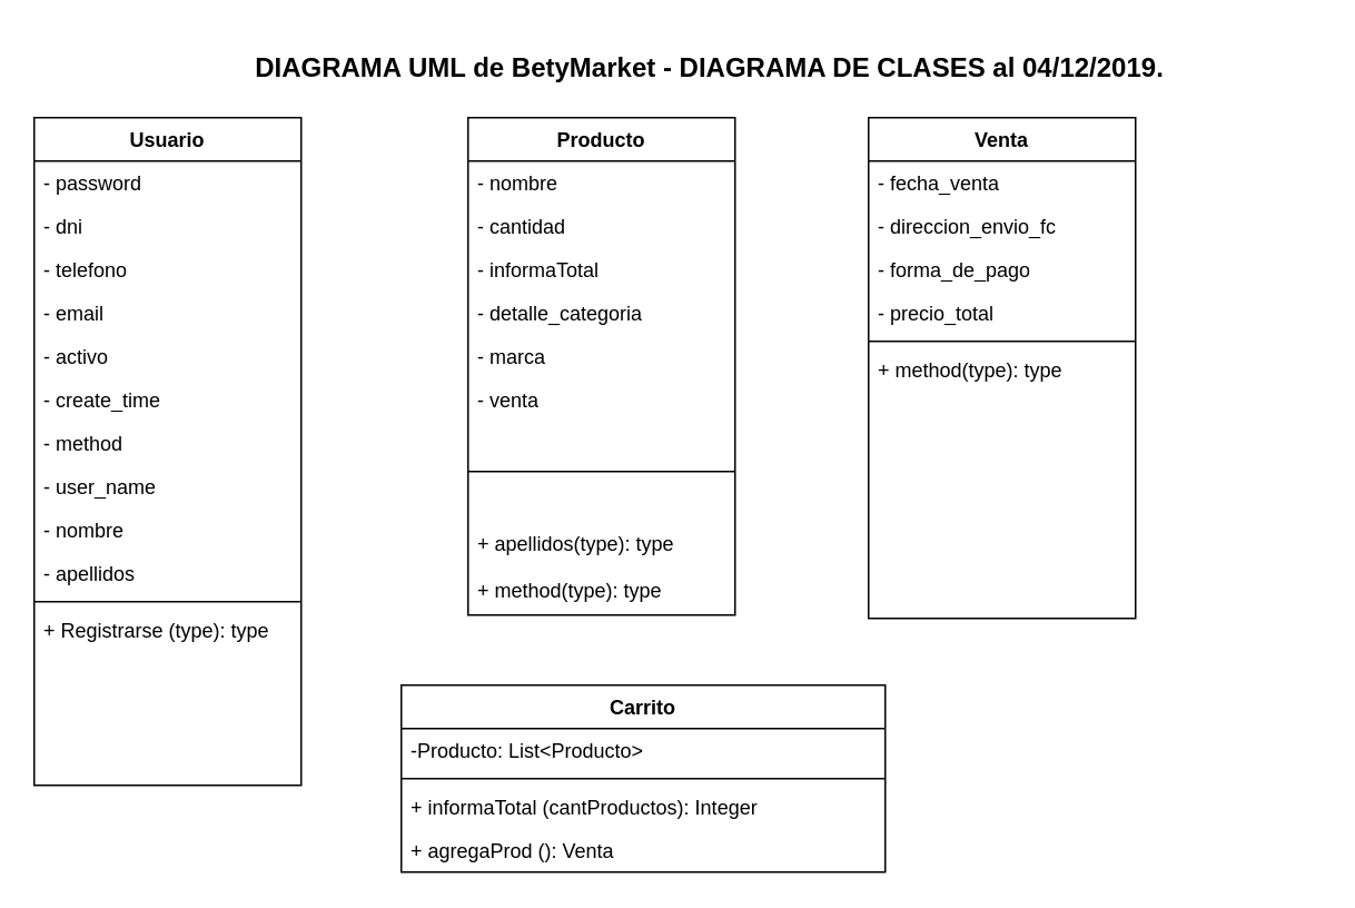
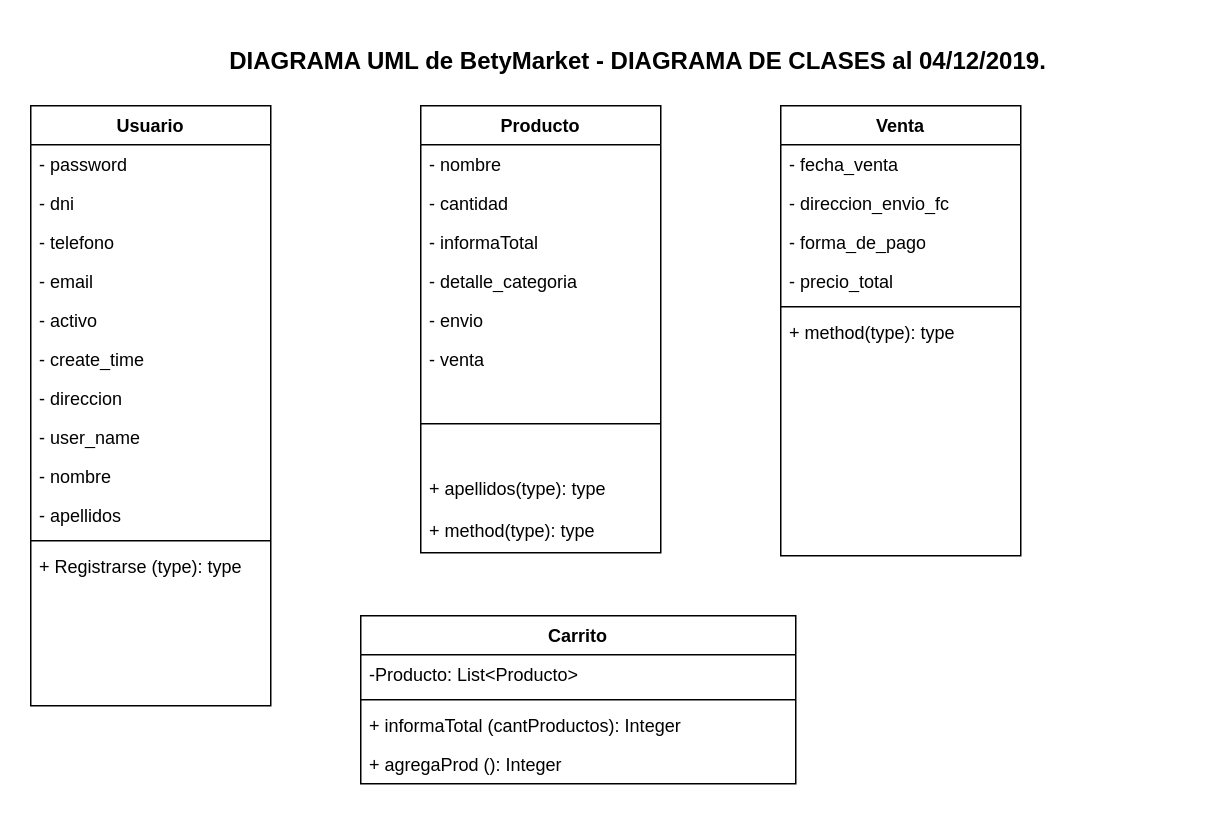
  <mxCell id="0" />
  <mxCell id="1" parent="0" />
  <mxCell id="2" value="&lt;b style=&quot;font-size: 16px&quot;&gt;&lt;font style=&quot;font-size: 16px&quot;&gt;DIAGRAMA UML de BetyMarket - DIAGRAMA DE CLASES al 04/12/2019.&lt;/font&gt;&lt;/b&gt;" style="text;html=1;strokeColor=none;fillColor=none;align=center;verticalAlign=middle;whiteSpace=wrap;rounded=0;fontSize=16;" parent="1" vertex="1"><mxGeometry x="60" y="20" width="730" height="40" as="geometry" /></mxCell>
  <mxCell id="3" value="Usuario" style="swimlane;fontStyle=1;align=center;verticalAlign=top;childLayout=stackLayout;horizontal=1;startSize=26;horizontalStack=0;resizeParent=1;resizeParentMax=0;resizeLast=0;collapsible=1;marginBottom=0;" parent="1" vertex="1"><mxGeometry x="20" y="70" width="160" height="400" as="geometry"><mxRectangle x="440" y="80" width="80" height="26" as="alternateBounds" /></mxGeometry></mxCell>
  <mxCell id="4" value="- password" style="text;html=1;strokeColor=none;fillColor=none;align=left;verticalAlign=top;spacingLeft=4;spacingRight=4;whiteSpace=wrap;overflow=hidden;rotatable=0;points=[[0,0.5],[1,0.5]];portConstraint=eastwest;" parent="3" vertex="1"><mxGeometry y="26" width="160" height="26" as="geometry" /></mxCell>
  <mxCell id="5" value="- dni" style="text;html=1;strokeColor=none;fillColor=none;align=left;verticalAlign=top;spacingLeft=4;spacingRight=4;whiteSpace=wrap;overflow=hidden;rotatable=0;points=[[0,0.5],[1,0.5]];portConstraint=eastwest;" parent="3" vertex="1"><mxGeometry y="52" width="160" height="26" as="geometry" /></mxCell>
  <mxCell id="6" value="- telefono" style="text;html=1;strokeColor=none;fillColor=none;align=left;verticalAlign=top;spacingLeft=4;spacingRight=4;whiteSpace=wrap;overflow=hidden;rotatable=0;points=[[0,0.5],[1,0.5]];portConstraint=eastwest;" parent="3" vertex="1"><mxGeometry y="78" width="160" height="26" as="geometry" /></mxCell>
  <mxCell id="7" value="- email" style="text;html=1;strokeColor=none;fillColor=none;align=left;verticalAlign=top;spacingLeft=4;spacingRight=4;whiteSpace=wrap;overflow=hidden;rotatable=0;points=[[0,0.5],[1,0.5]];portConstraint=eastwest;" parent="3" vertex="1"><mxGeometry y="104" width="160" height="26" as="geometry" /></mxCell>
  <mxCell id="8" value="- activo" style="text;html=1;strokeColor=none;fillColor=none;align=left;verticalAlign=top;spacingLeft=4;spacingRight=4;whiteSpace=wrap;overflow=hidden;rotatable=0;points=[[0,0.5],[1,0.5]];portConstraint=eastwest;" parent="3" vertex="1"><mxGeometry y="130" width="160" height="26" as="geometry" /></mxCell>
  <mxCell id="9" value="- create_time" style="text;html=1;strokeColor=none;fillColor=none;align=left;verticalAlign=top;spacingLeft=4;spacingRight=4;whiteSpace=wrap;overflow=hidden;rotatable=0;points=[[0,0.5],[1,0.5]];portConstraint=eastwest;" parent="3" vertex="1"><mxGeometry y="156" width="160" height="26" as="geometry" /></mxCell>
- <mxCell id="10" value="- method" style="text;html=1;strokeColor=none;fillColor=none;align=left;verticalAlign=top;spacingLeft=4;spacingRight=4;whiteSpace=wrap;overflow=hidden;rotatable=0;points=[[0,0.5],[1,0.5]];portConstraint=eastwest;" parent="3" vertex="1"><mxGeometry y="182" width="160" height="26" as="geometry" /></mxCell>
+ <mxCell id="10" value="- direccion" style="text;html=1;strokeColor=none;fillColor=none;align=left;verticalAlign=top;spacingLeft=4;spacingRight=4;whiteSpace=wrap;overflow=hidden;rotatable=0;points=[[0,0.5],[1,0.5]];portConstraint=eastwest;" parent="3" vertex="1"><mxGeometry y="182" width="160" height="26" as="geometry" /></mxCell>
  <mxCell id="11" value="- user_name" style="text;html=1;strokeColor=none;fillColor=none;align=left;verticalAlign=top;spacingLeft=4;spacingRight=4;whiteSpace=wrap;overflow=hidden;rotatable=0;points=[[0,0.5],[1,0.5]];portConstraint=eastwest;" parent="3" vertex="1"><mxGeometry y="208" width="160" height="26" as="geometry" /></mxCell>
  <mxCell id="12" value="- nombre" style="text;html=1;strokeColor=none;fillColor=none;align=left;verticalAlign=top;spacingLeft=4;spacingRight=4;whiteSpace=wrap;overflow=hidden;rotatable=0;points=[[0,0.5],[1,0.5]];portConstraint=eastwest;" parent="3" vertex="1"><mxGeometry y="234" width="160" height="26" as="geometry" /></mxCell>
  <mxCell id="13" value="- apellidos" style="text;html=1;strokeColor=none;fillColor=none;align=left;verticalAlign=top;spacingLeft=4;spacingRight=4;whiteSpace=wrap;overflow=hidden;rotatable=0;points=[[0,0.5],[1,0.5]];portConstraint=eastwest;" parent="3" vertex="1"><mxGeometry y="260" width="160" height="26" as="geometry" /></mxCell>
  <mxCell id="14" value="" style="line;strokeWidth=1;fillColor=none;align=left;verticalAlign=middle;spacingTop=-1;spacingLeft=3;spacingRight=3;rotatable=0;labelPosition=right;points=[];portConstraint=eastwest;" parent="3" vertex="1"><mxGeometry y="286" width="160" height="8" as="geometry" /></mxCell>
  <mxCell id="15" value="+ Registrarse (type): type" style="text;strokeColor=none;fillColor=none;align=left;verticalAlign=top;spacingLeft=4;spacingRight=4;overflow=hidden;rotatable=0;points=[[0,0.5],[1,0.5]];portConstraint=eastwest;" parent="3" vertex="1"><mxGeometry y="294" width="160" height="106" as="geometry" /></mxCell>
  <mxCell id="16" value="Venta" style="swimlane;fontStyle=1;align=center;verticalAlign=top;childLayout=stackLayout;horizontal=1;startSize=26;horizontalStack=0;resizeParent=1;resizeParentMax=0;resizeLast=0;collapsible=1;marginBottom=0;" parent="1" vertex="1"><mxGeometry x="520" y="70" width="160" height="300" as="geometry" /></mxCell>
  <mxCell id="17" value="- fecha_venta" style="text;html=1;strokeColor=none;fillColor=none;align=left;verticalAlign=top;spacingLeft=4;spacingRight=4;whiteSpace=wrap;overflow=hidden;rotatable=0;points=[[0,0.5],[1,0.5]];portConstraint=eastwest;" parent="16" vertex="1"><mxGeometry y="26" width="160" height="26" as="geometry" /></mxCell>
  <mxCell id="18" value="- direccion_envio_fc" style="text;html=1;strokeColor=none;fillColor=none;align=left;verticalAlign=top;spacingLeft=4;spacingRight=4;whiteSpace=wrap;overflow=hidden;rotatable=0;points=[[0,0.5],[1,0.5]];portConstraint=eastwest;" parent="16" vertex="1"><mxGeometry y="52" width="160" height="26" as="geometry" /></mxCell>
  <mxCell id="19" value="- forma_de_pago" style="text;html=1;strokeColor=none;fillColor=none;align=left;verticalAlign=top;spacingLeft=4;spacingRight=4;whiteSpace=wrap;overflow=hidden;rotatable=0;points=[[0,0.5],[1,0.5]];portConstraint=eastwest;" parent="16" vertex="1"><mxGeometry y="78" width="160" height="26" as="geometry" /></mxCell>
  <mxCell id="20" value="- precio_total" style="text;html=1;strokeColor=none;fillColor=none;align=left;verticalAlign=top;spacingLeft=4;spacingRight=4;whiteSpace=wrap;overflow=hidden;rotatable=0;points=[[0,0.5],[1,0.5]];portConstraint=eastwest;" parent="16" vertex="1"><mxGeometry y="104" width="160" height="26" as="geometry" /></mxCell>
  <mxCell id="21" value="" style="line;strokeWidth=1;fillColor=none;align=left;verticalAlign=middle;spacingTop=-1;spacingLeft=3;spacingRight=3;rotatable=0;labelPosition=right;points=[];portConstraint=eastwest;" parent="16" vertex="1"><mxGeometry y="130" width="160" height="8" as="geometry" /></mxCell>
  <mxCell id="22" value="+ method(type): type" style="text;strokeColor=none;fillColor=none;align=left;verticalAlign=top;spacingLeft=4;spacingRight=4;overflow=hidden;rotatable=0;points=[[0,0.5],[1,0.5]];portConstraint=eastwest;" parent="16" vertex="1"><mxGeometry y="138" width="160" height="162" as="geometry" /></mxCell>
  <mxCell id="23" value="Producto" style="swimlane;fontStyle=1;align=center;verticalAlign=top;childLayout=stackLayout;horizontal=1;startSize=26;horizontalStack=0;resizeParent=1;resizeParentMax=0;resizeLast=0;collapsible=1;marginBottom=0;" parent="1" vertex="1"><mxGeometry x="280" y="70" width="160" height="298" as="geometry"><mxRectangle x="120" y="80" width="90" height="26" as="alternateBounds" /></mxGeometry></mxCell>
  <mxCell id="24" value="- nombre" style="text;html=1;strokeColor=none;fillColor=none;align=left;verticalAlign=top;spacingLeft=4;spacingRight=4;whiteSpace=wrap;overflow=hidden;rotatable=0;points=[[0,0.5],[1,0.5]];portConstraint=eastwest;" parent="23" vertex="1"><mxGeometry y="26" width="160" height="26" as="geometry" /></mxCell>
  <mxCell id="25" value="- cantidad" style="text;html=1;strokeColor=none;fillColor=none;align=left;verticalAlign=top;spacingLeft=4;spacingRight=4;whiteSpace=wrap;overflow=hidden;rotatable=0;points=[[0,0.5],[1,0.5]];portConstraint=eastwest;" parent="23" vertex="1"><mxGeometry y="52" width="160" height="26" as="geometry" /></mxCell>
  <mxCell id="26" value="- informaTotal" style="text;html=1;strokeColor=none;fillColor=none;align=left;verticalAlign=top;spacingLeft=4;spacingRight=4;whiteSpace=wrap;overflow=hidden;rotatable=0;points=[[0,0.5],[1,0.5]];portConstraint=eastwest;" parent="23" vertex="1"><mxGeometry y="78" width="160" height="26" as="geometry" /></mxCell>
  <mxCell id="27" value="- detalle_categoria" style="text;html=1;strokeColor=none;fillColor=none;align=left;verticalAlign=top;spacingLeft=4;spacingRight=4;whiteSpace=wrap;overflow=hidden;rotatable=0;points=[[0,0.5],[1,0.5]];portConstraint=eastwest;" parent="23" vertex="1"><mxGeometry y="104" width="160" height="26" as="geometry" /></mxCell>
- <mxCell id="28" value="- marca" style="text;html=1;strokeColor=none;fillColor=none;align=left;verticalAlign=top;spacingLeft=4;spacingRight=4;whiteSpace=wrap;overflow=hidden;rotatable=0;points=[[0,0.5],[1,0.5]];portConstraint=eastwest;" parent="23" vertex="1"><mxGeometry y="130" width="160" height="26" as="geometry" /></mxCell>
+ <mxCell id="28" value="- envio" style="text;html=1;strokeColor=none;fillColor=none;align=left;verticalAlign=top;spacingLeft=4;spacingRight=4;whiteSpace=wrap;overflow=hidden;rotatable=0;points=[[0,0.5],[1,0.5]];portConstraint=eastwest;" parent="23" vertex="1"><mxGeometry y="130" width="160" height="26" as="geometry" /></mxCell>
  <mxCell id="29" value="- venta" style="text;html=1;strokeColor=none;fillColor=none;align=left;verticalAlign=top;spacingLeft=4;spacingRight=4;whiteSpace=wrap;overflow=hidden;rotatable=0;points=[[0,0.5],[1,0.5]];portConstraint=eastwest;" parent="23" vertex="1"><mxGeometry y="156" width="160" height="26" as="geometry" /></mxCell>
  <mxCell id="30" value="" style="line;strokeWidth=1;fillColor=none;align=left;verticalAlign=middle;spacingTop=-1;spacingLeft=3;spacingRight=3;rotatable=0;labelPosition=right;points=[];portConstraint=eastwest;" parent="23" vertex="1"><mxGeometry y="182" width="160" height="60" as="geometry" /></mxCell>
  <mxCell id="31" value="+ apellidos(type): type" style="text;strokeColor=none;fillColor=none;align=left;verticalAlign=top;spacingLeft=4;spacingRight=4;overflow=hidden;rotatable=0;points=[[0,0.5],[1,0.5]];portConstraint=eastwest;" vertex="1" parent="23"><mxGeometry y="242" width="160" height="28" as="geometry" /></mxCell>
  <mxCell id="32" value="+ method(type): type" style="text;strokeColor=none;fillColor=none;align=left;verticalAlign=top;spacingLeft=4;spacingRight=4;overflow=hidden;rotatable=0;points=[[0,0.5],[1,0.5]];portConstraint=eastwest;" parent="23" vertex="1"><mxGeometry y="270" width="160" height="28" as="geometry" /></mxCell>
  <mxCell id="33" value="Carrito" style="swimlane;fontStyle=1;align=center;verticalAlign=top;childLayout=stackLayout;horizontal=1;startSize=26;horizontalStack=0;resizeParent=1;resizeParentMax=0;resizeLast=0;collapsible=1;marginBottom=0;" parent="1" vertex="1"><mxGeometry x="240" y="410" width="290" height="112" as="geometry" /></mxCell>
  <mxCell id="34" value="-Producto: List&lt;Producto&gt;" style="text;strokeColor=none;fillColor=none;align=left;verticalAlign=top;spacingLeft=4;spacingRight=4;overflow=hidden;rotatable=0;points=[[0,0.5],[1,0.5]];portConstraint=eastwest;" parent="33" vertex="1"><mxGeometry y="26" width="290" height="26" as="geometry" /></mxCell>
  <mxCell id="35" value="" style="line;strokeWidth=1;fillColor=none;align=left;verticalAlign=middle;spacingTop=-1;spacingLeft=3;spacingRight=3;rotatable=0;labelPosition=right;points=[];portConstraint=eastwest;" parent="33" vertex="1"><mxGeometry y="52" width="290" height="8" as="geometry" /></mxCell>
  <mxCell id="36" value="+ informaTotal (cantProductos): Integer" style="text;strokeColor=none;fillColor=none;align=left;verticalAlign=top;spacingLeft=4;spacingRight=4;overflow=hidden;rotatable=0;points=[[0,0.5],[1,0.5]];portConstraint=eastwest;" parent="33" vertex="1"><mxGeometry y="60" width="290" height="26" as="geometry" /></mxCell>
- <mxCell id="37" value="+ agregaProd (): Venta" style="text;strokeColor=none;fillColor=none;align=left;verticalAlign=top;spacingLeft=4;spacingRight=4;overflow=hidden;rotatable=0;points=[[0,0.5],[1,0.5]];portConstraint=eastwest;" parent="33" vertex="1"><mxGeometry y="86" width="290" height="26" as="geometry" /></mxCell>
+ <mxCell id="37" value="+ agregaProd (): Integer" style="text;strokeColor=none;fillColor=none;align=left;verticalAlign=top;spacingLeft=4;spacingRight=4;overflow=hidden;rotatable=0;points=[[0,0.5],[1,0.5]];portConstraint=eastwest;" parent="33" vertex="1"><mxGeometry y="86" width="290" height="26" as="geometry" /></mxCell>
